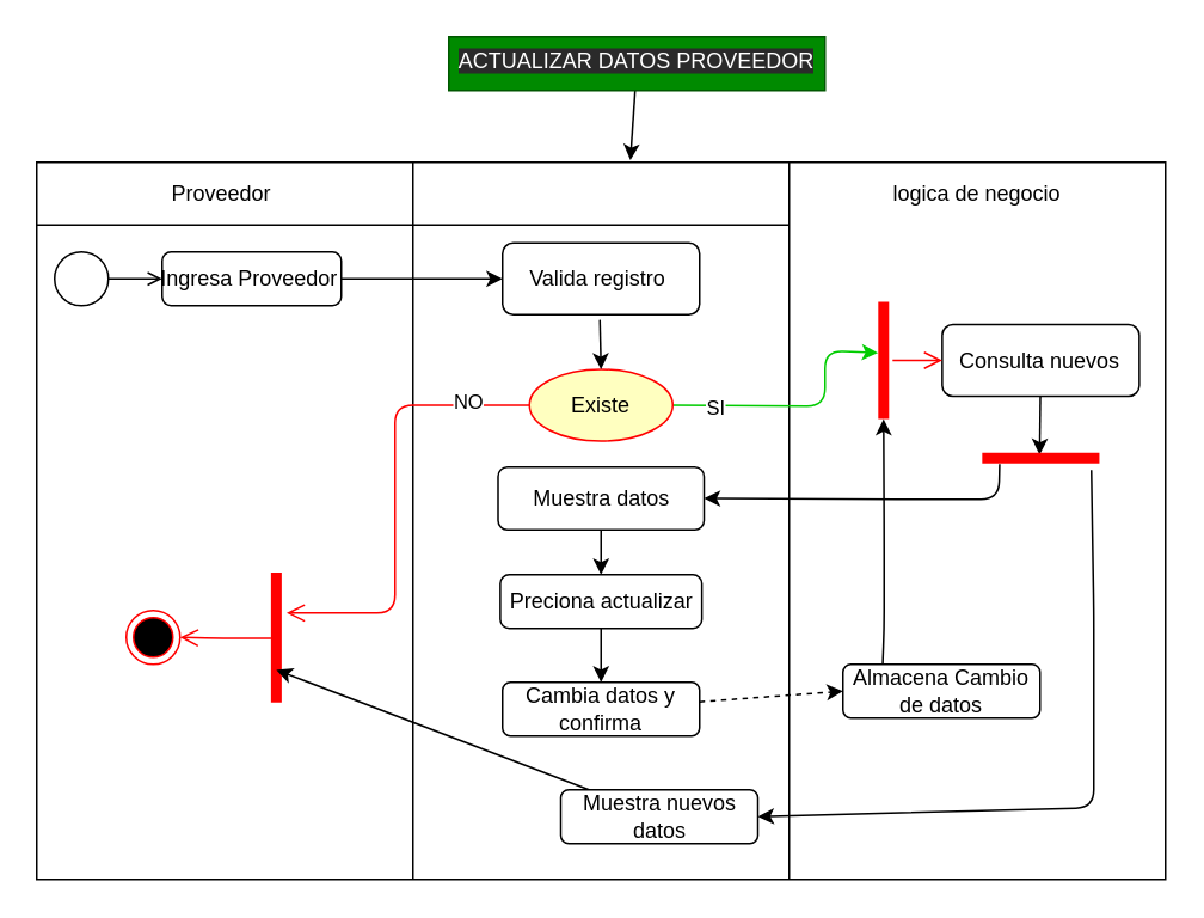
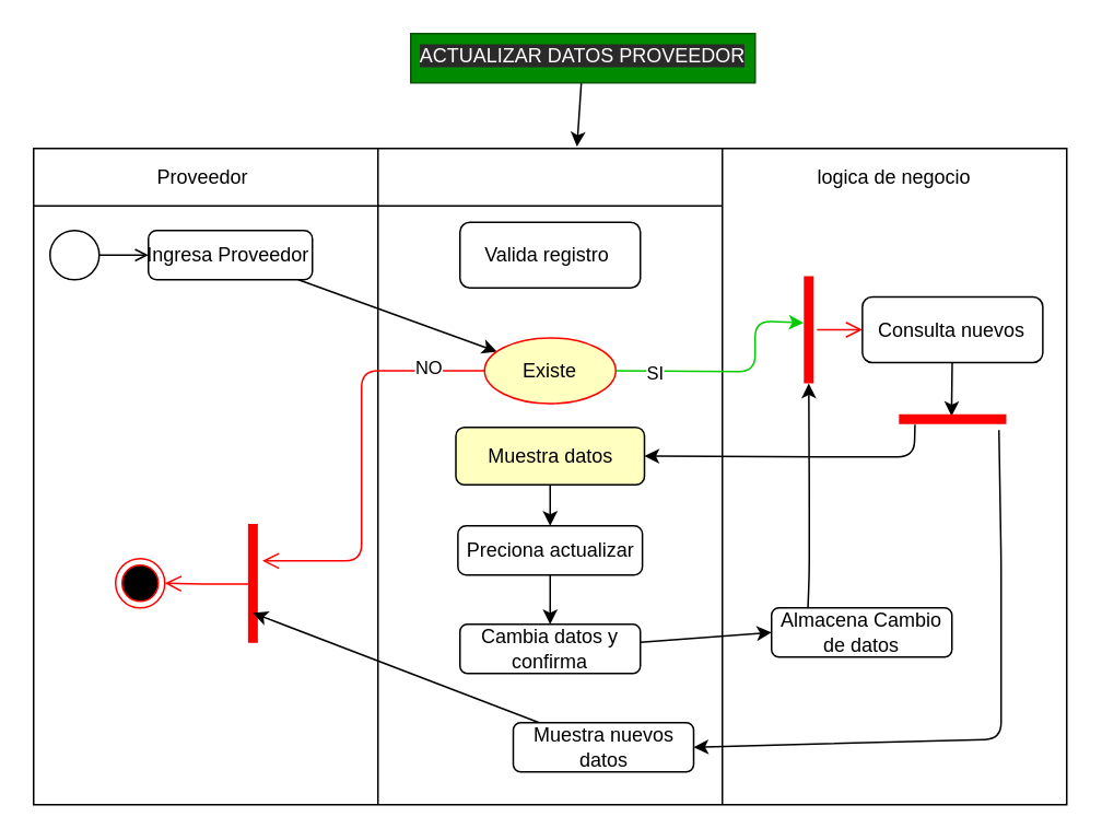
  <mxCell id="0" />
  <mxCell id="1" parent="0" />
  <mxCell id="2" value="" style="shape=table;startSize=0;container=1;collapsible=0;childLayout=tableLayout;" vertex="1" parent="1"><mxGeometry x="20" y="90" width="630" height="400" as="geometry" /></mxCell>
  <mxCell id="3" value="" style="shape=partialRectangle;collapsible=0;dropTarget=0;pointerEvents=0;fillColor=none;top=0;left=0;bottom=0;right=0;points=[[0,0.5],[1,0.5]];portConstraint=eastwest;" vertex="1" parent="2"><mxGeometry width="630" height="35" as="geometry" /></mxCell>
  <mxCell id="4" value="Proveedor&amp;nbsp;" style="shape=partialRectangle;html=1;whiteSpace=wrap;connectable=0;overflow=hidden;fillColor=none;top=0;left=0;bottom=0;right=0;pointerEvents=1;" vertex="1" parent="3"><mxGeometry width="210" height="35" as="geometry"><mxRectangle width="210" height="35" as="alternateBounds" /></mxGeometry></mxCell>
  <mxCell id="5" value="logica de negocio" style="shape=partialRectangle;html=1;whiteSpace=wrap;connectable=0;overflow=hidden;fillColor=none;top=0;left=0;bottom=0;right=0;pointerEvents=1;" vertex="1" parent="3"><mxGeometry x="420" width="210" height="35" as="geometry"><mxRectangle width="210" height="35" as="alternateBounds" /></mxGeometry></mxCell>
  <mxCell id="6" value="" style="shape=partialRectangle;collapsible=0;dropTarget=0;pointerEvents=0;fillColor=none;top=0;left=0;bottom=0;right=0;points=[[0,0.5],[1,0.5]];portConstraint=eastwest;" vertex="1" parent="2"><mxGeometry y="35" width="630" height="365" as="geometry" /></mxCell>
  <mxCell id="7" value="" style="shape=partialRectangle;html=1;whiteSpace=wrap;connectable=0;overflow=hidden;fillColor=none;top=0;left=0;bottom=0;right=0;pointerEvents=1;" vertex="1" parent="6"><mxGeometry width="210" height="365" as="geometry"><mxRectangle width="210" height="365" as="alternateBounds" /></mxGeometry></mxCell>
  <mxCell id="8" value="" style="shape=partialRectangle;html=1;whiteSpace=wrap;connectable=0;overflow=hidden;fillColor=none;top=0;left=0;bottom=0;right=0;pointerEvents=1;" vertex="1" parent="6"><mxGeometry x="210" width="210" height="365" as="geometry"><mxRectangle width="210" height="365" as="alternateBounds" /></mxGeometry></mxCell>
  <mxCell id="9" value="" style="shape=partialRectangle;html=1;whiteSpace=wrap;connectable=0;overflow=hidden;fillColor=none;top=0;left=0;bottom=0;right=0;pointerEvents=1;" vertex="1" parent="6"><mxGeometry x="420" width="210" height="365" as="geometry"><mxRectangle width="210" height="365" as="alternateBounds" /></mxGeometry></mxCell>
  <mxCell id="10" value="Valida registro&amp;nbsp;" style="rounded=1;whiteSpace=wrap;html=1;fillColor=#FFFFFF;fontColor=#000000;" vertex="1" parent="1"><mxGeometry x="280" y="135" width="110" height="40" as="geometry" /></mxCell>
  <mxCell id="11" style="edgeStyle=none;html=1;entryX=0.51;entryY=0.682;entryDx=0;entryDy=0;entryPerimeter=0;" edge="1" parent="1" source="12" target="42"><mxGeometry relative="1" as="geometry" /></mxCell>
  <mxCell id="12" value="Consulta nuevos" style="rounded=1;whiteSpace=wrap;html=1;fillColor=#FFFFFF;fontColor=#000000;" vertex="1" parent="1"><mxGeometry x="525.41" y="180.5" width="110" height="40" as="geometry" /></mxCell>
  <mxCell id="13" style="edgeStyle=none;html=1;entryX=0.5;entryY=0;entryDx=0;entryDy=0;" edge="1" parent="1" source="14" target="29"><mxGeometry relative="1" as="geometry" /></mxCell>
- <mxCell id="14" value="Muestra datos" style="whiteSpace=wrap;html=1;fillColor=#FFFFFF;fontColor=#000000;rounded=1;" vertex="1" parent="1"><mxGeometry x="277.5" y="260" width="115" height="35" as="geometry" /></mxCell>
- <mxCell id="15" style="edgeStyle=none;html=1;" edge="1" parent="1" source="16" target="10"><mxGeometry relative="1" as="geometry" /></mxCell>
+ <mxCell id="14" value="Muestra datos" style="whiteSpace=wrap;html=1;fillColor=#ffffc0;fontColor=#000000;rounded=1;" vertex="1" parent="1"><mxGeometry x="277.5" y="260" width="115" height="35" as="geometry" /></mxCell>
+ <mxCell id="15" style="edgeStyle=none;html=1;" edge="1" parent="1" source="16" target="21"><mxGeometry relative="1" as="geometry" /></mxCell>
  <mxCell id="16" value="&lt;span style=&quot;color: rgb(0 , 0 , 0)&quot;&gt;Ingresa Proveedor&amp;nbsp;&lt;/span&gt;" style="html=1;align=center;verticalAlign=middle;rounded=1;absoluteArcSize=1;arcSize=10;dashed=0;fillColor=#FFFFFF;" vertex="1" parent="1"><mxGeometry x="90" y="140" width="100" height="30" as="geometry" /></mxCell>
  <mxCell id="17" value="" style="ellipse;html=1;fillColor=#FFFFFF;" vertex="1" parent="1"><mxGeometry x="30" y="140" width="30" height="30" as="geometry" /></mxCell>
  <mxCell id="18" value="" style="endArrow=open;html=1;rounded=0;align=center;verticalAlign=top;endFill=0;labelBackgroundColor=none;endSize=6;" edge="1" parent="1" source="17"><mxGeometry relative="1" as="geometry"><mxPoint x="90" y="155" as="targetPoint" /></mxGeometry></mxCell>
  <mxCell id="19" style="edgeStyle=none;html=1;strokeColor=#00CC00;entryX=0.564;entryY=0.19;entryDx=0;entryDy=0;entryPerimeter=0;" edge="1" parent="1" source="21" target="38"><mxGeometry relative="1" as="geometry"><Array as="points"><mxPoint x="460" y="226" /><mxPoint x="460" y="195" /></Array><mxPoint x="480" y="195" as="targetPoint" /></mxGeometry></mxCell>
  <mxCell id="20" value="SI" style="edgeLabel;html=1;align=center;verticalAlign=middle;resizable=0;points=[];" vertex="1" connectable="0" parent="19"><mxGeometry x="-0.668" y="-1" relative="1" as="geometry"><mxPoint as="offset" /></mxGeometry></mxCell>
  <mxCell id="21" value="&lt;font color=&quot;#000000&quot;&gt;Existe&lt;/font&gt;" style="ellipse;whiteSpace=wrap;html=1;fillColor=#ffffc0;strokeColor=#ff0000;" vertex="1" parent="1"><mxGeometry x="295" y="205.5" width="80" height="40" as="geometry" /></mxCell>
  <mxCell id="22" value="" style="edgeStyle=orthogonalEdgeStyle;html=1;align=left;verticalAlign=top;endArrow=open;endSize=8;strokeColor=#ff0000;entryX=0.312;entryY=-0.075;entryDx=0;entryDy=0;entryPerimeter=0;" edge="1" parent="1" source="21" target="32"><mxGeometry x="-0.718" relative="1" as="geometry"><mxPoint x="335" y="280" as="targetPoint" /><mxPoint as="offset" /><Array as="points"><mxPoint x="220" y="226" /><mxPoint x="220" y="341" /><mxPoint x="160" y="341" /></Array></mxGeometry></mxCell>
  <mxCell id="23" value="NO" style="edgeLabel;html=1;align=center;verticalAlign=middle;resizable=0;points=[];" vertex="1" connectable="0" parent="22"><mxGeometry x="-0.719" y="-2" relative="1" as="geometry"><mxPoint as="offset" /></mxGeometry></mxCell>
- <mxCell id="24" value="" style="endArrow=classic;html=1;entryX=0.5;entryY=0;entryDx=0;entryDy=0;exitX=0.494;exitY=1.073;exitDx=0;exitDy=0;exitPerimeter=0;" edge="1" parent="1" source="10" target="21"><mxGeometry width="50" height="50" relative="1" as="geometry"><mxPoint x="250" y="240" as="sourcePoint" /><mxPoint x="300" y="190" as="targetPoint" /></mxGeometry></mxCell>
  <mxCell id="25" value="" style="ellipse;html=1;shape=endState;fillColor=#000000;strokeColor=#ff0000;" vertex="1" parent="1"><mxGeometry x="70" y="340" width="30" height="30" as="geometry" /></mxCell>
  <mxCell id="26" style="edgeStyle=none;html=1;entryX=0.526;entryY=-0.032;entryDx=0;entryDy=0;entryPerimeter=0;" edge="1" parent="1" source="27" target="3"><mxGeometry relative="1" as="geometry" /></mxCell>
  <mxCell id="27" value="&lt;span style=&quot;color: rgb(255 , 255 , 255) ; font-family: &amp;#34;helvetica&amp;#34; ; font-size: 12px ; font-style: normal ; font-weight: 400 ; letter-spacing: normal ; text-indent: 0px ; text-transform: none ; word-spacing: 0px ; background-color: rgb(42 , 42 , 42) ; display: inline ; float: none&quot;&gt;ACTUALIZAR DATOS PROVEEDOR&lt;br&gt;&lt;br&gt;&lt;/span&gt;" style="text;whiteSpace=wrap;html=1;fillColor=#008a00;fontColor=#ffffff;strokeColor=#005700;align=center;" vertex="1" parent="1"><mxGeometry x="250" y="20" width="210" height="30" as="geometry" /></mxCell>
  <mxCell id="28" style="edgeStyle=none;html=1;entryX=0.5;entryY=0;entryDx=0;entryDy=0;" edge="1" parent="1" source="29" target="31"><mxGeometry relative="1" as="geometry" /></mxCell>
  <mxCell id="29" value="Preciona actualizar" style="html=1;align=center;verticalAlign=middle;rounded=1;absoluteArcSize=1;arcSize=10;dashed=0;fillColor=#FFFFFF;fontColor=#000000;" vertex="1" parent="1"><mxGeometry x="278.75" y="320" width="112.5" height="30" as="geometry" /></mxCell>
- <mxCell id="30" style="edgeStyle=none;html=1;entryX=0;entryY=0.5;entryDx=0;entryDy=0;dashed=1;" edge="1" parent="1" source="31" target="35"><mxGeometry relative="1" as="geometry" /></mxCell>
+ <mxCell id="30" style="edgeStyle=none;html=1;entryX=0;entryY=0.5;entryDx=0;entryDy=0;" edge="1" parent="1" source="31" target="35"><mxGeometry relative="1" as="geometry" /></mxCell>
  <mxCell id="31" value="Cambia datos y confirma" style="rounded=1;whiteSpace=wrap;html=1;fillColor=#FFFFFF;fontColor=#000000;" vertex="1" parent="1"><mxGeometry x="280" y="380" width="110" height="30" as="geometry" /></mxCell>
  <mxCell id="32" value="" style="shape=line;html=1;strokeWidth=6;strokeColor=#ff0000;rotation=90;" vertex="1" parent="1"><mxGeometry x="117.5" y="350" width="72.5" height="10" as="geometry" /></mxCell>
  <mxCell id="33" value="" style="edgeStyle=orthogonalEdgeStyle;html=1;verticalAlign=bottom;endArrow=open;endSize=8;strokeColor=#ff0000;exitX=0.507;exitY=0.795;exitDx=0;exitDy=0;exitPerimeter=0;entryX=1;entryY=0.5;entryDx=0;entryDy=0;" edge="1" parent="1" source="32" target="25"><mxGeometry relative="1" as="geometry"><mxPoint x="200" y="370" as="targetPoint" /></mxGeometry></mxCell>
  <mxCell id="34" style="edgeStyle=none;html=1;entryX=0;entryY=0.5;entryDx=0;entryDy=0;entryPerimeter=0;exitX=0.201;exitY=0.064;exitDx=0;exitDy=0;exitPerimeter=0;" edge="1" parent="1" source="35" target="38"><mxGeometry relative="1" as="geometry"><Array as="points"><mxPoint x="493" y="350" /><mxPoint x="493" y="300" /></Array></mxGeometry></mxCell>
  <mxCell id="35" value="Almacena Cambio de datos" style="rounded=1;whiteSpace=wrap;html=1;fillColor=#FFFFFF;fontColor=#000000;" vertex="1" parent="1"><mxGeometry x="470" y="370" width="110" height="30" as="geometry" /></mxCell>
  <mxCell id="36" style="edgeStyle=none;html=1;entryX=0.75;entryY=0.5;entryDx=0;entryDy=0;entryPerimeter=0;" edge="1" parent="1" source="37" target="32"><mxGeometry relative="1" as="geometry" /></mxCell>
  <mxCell id="37" value="Muestra nuevos datos" style="rounded=1;whiteSpace=wrap;html=1;fillColor=#FFFFFF;fontColor=#000000;" vertex="1" parent="1"><mxGeometry x="312.5" y="440" width="110" height="30" as="geometry" /></mxCell>
  <mxCell id="38" value="" style="shape=line;html=1;strokeWidth=6;strokeColor=#ff0000;rotation=-90;" vertex="1" parent="1"><mxGeometry x="460" y="195.5" width="65.41" height="10" as="geometry" /></mxCell>
  <mxCell id="39" value="" style="edgeStyle=orthogonalEdgeStyle;html=1;verticalAlign=bottom;endArrow=open;endSize=8;strokeColor=#ff0000;entryX=0;entryY=0.5;entryDx=0;entryDy=0;" edge="1" parent="1" source="38" target="12"><mxGeometry relative="1" as="geometry"><mxPoint x="530" y="200" as="targetPoint" /></mxGeometry></mxCell>
  <mxCell id="40" style="edgeStyle=none;html=1;entryX=1;entryY=0.5;entryDx=0;entryDy=0;exitX=0.851;exitY=0.16;exitDx=0;exitDy=0;exitPerimeter=0;" edge="1" parent="1" source="42" target="14"><mxGeometry relative="1" as="geometry"><Array as="points"><mxPoint x="557" y="278" /><mxPoint x="510" y="278" /></Array></mxGeometry></mxCell>
  <mxCell id="41" style="edgeStyle=none;html=1;entryX=1;entryY=0.5;entryDx=0;entryDy=0;exitX=0.068;exitY=-0.16;exitDx=0;exitDy=0;exitPerimeter=0;" edge="1" parent="1" source="42" target="37"><mxGeometry relative="1" as="geometry"><Array as="points"><mxPoint x="610" y="340" /><mxPoint x="610" y="450" /></Array></mxGeometry></mxCell>
  <mxCell id="42" value="" style="shape=line;html=1;strokeWidth=6;strokeColor=#ff0000;rotation=-180;" vertex="1" parent="1"><mxGeometry x="547.71" y="250" width="65.41" height="10" as="geometry" /></mxCell>
